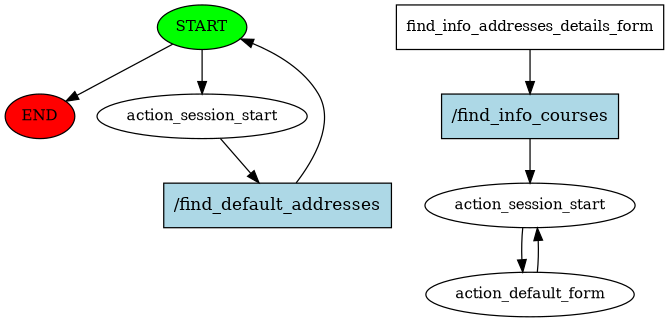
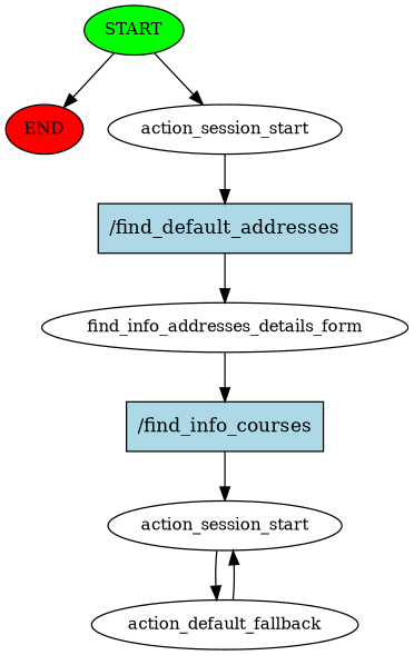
  digraph {
    node [fontsize=12]
    n1 [fillcolor=green label=START style=filled]
    n2 [fillcolor=red label=END style=filled]
    n3 [label=action_session_start]
    n4 [fillcolor=lightblue label="/find_default_addresses" shape=rect style=filled fontsize=""]
-   n5 [label=find_info_addresses_details_form shape=box]
+   n5 [label=find_info_addresses_details_form]
    n6 [fillcolor=lightblue label="/find_info_courses" shape=rect style=filled fontsize=""]
    n7 [label=action_session_start]
-   n8 [label=action_default_form]
+   n8 [label=action_default_fallback]
    n1 -> n2
    n1 -> n3
    n3 -> n4
-   n4 -> n1
+   n4 -> n5
    n5 -> n6
    n6 -> n7
    n7 -> n8
    n8 -> n7
  }
